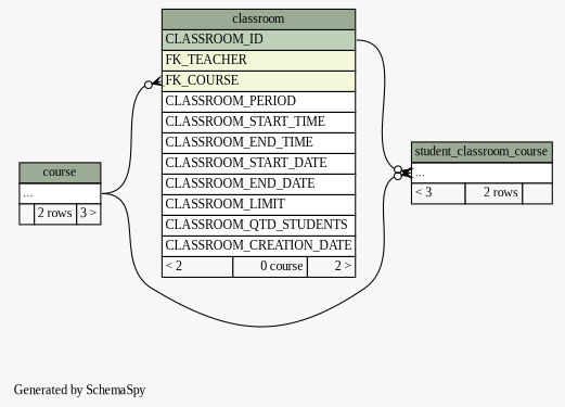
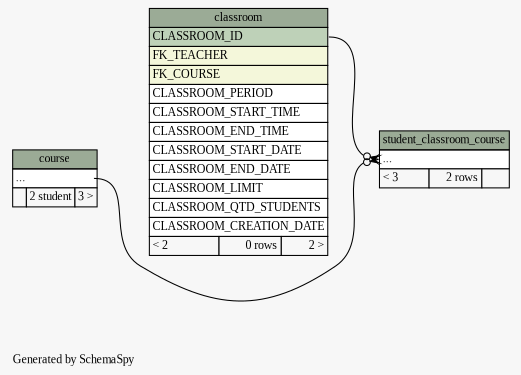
  digraph {
    bgcolor="#f7f7f7"
    fontname="Liberation Serif"
    fontsize=11
    label="\nGenerated by SchemaSpy"
    labeljust=l
    nodesep=0.18
    rankdir=RL
    ranksep=0.46
    node [fontname="Liberation Serif" fontsize=11 shape=plaintext]
    edge [arrowhead=none arrowsize=0.8 arrowtail=crowodot dir=back fontname="Liberation Serif" headport="elipses:e" tailport="elipses:w"]
-   n1 [label=<     <TABLE BORDER="0" CELLBORDER="1" CELLSPACING="0" BGCOLOR="#ffffff">       <TR><TD COLSPAN="3" BGCOLOR="#9bab96" ALIGN="CENTER">classroom</TD></TR>       <TR><TD PORT="CLASSROOM_ID" COLSPAN="3" BGCOLOR="#bed1b8" ALIGN="LEFT">CLASSROOM_ID</TD></TR>       <TR><TD PORT="FK_TEACHER" COLSPAN="3" BGCOLOR="#f4f7da" ALIGN="LEFT">FK_TEACHER</TD></TR>       <TR><TD PORT="FK_COURSE" COLSPAN="3" BGCOLOR="#f4f7da" ALIGN="LEFT">FK_COURSE</TD></TR>       <TR><TD PORT="CLASSROOM_PERIOD" COLSPAN="3" ALIGN="LEFT">CLASSROOM_PERIOD</TD></TR>       <TR><TD PORT="CLASSROOM_START_TIME" COLSPAN="3" ALIGN="LEFT">CLASSROOM_START_TIME</TD></TR>       <TR><TD PORT="CLASSROOM_END_TIME" COLSPAN="3" ALIGN="LEFT">CLASSROOM_END_TIME</TD></TR>       <TR><TD PORT="CLASSROOM_START_DATE" COLSPAN="3" ALIGN="LEFT">CLASSROOM_START_DATE</TD></TR>       <TR><TD PORT="CLASSROOM_END_DATE" COLSPAN="3" ALIGN="LEFT">CLASSROOM_END_DATE</TD></TR>       <TR><TD PORT="CLASSROOM_LIMIT" COLSPAN="3" ALIGN="LEFT">CLASSROOM_LIMIT</TD></TR>       <TR><TD PORT="CLASSROOM_QTD_STUDENTS" COLSPAN="3" ALIGN="LEFT">CLASSROOM_QTD_STUDENTS</TD></TR>       <TR><TD PORT="CLASSROOM_CREATION_DATE" COLSPAN="3" ALIGN="LEFT">CLASSROOM_CREATION_DATE</TD></TR>       <TR><TD ALIGN="LEFT" BGCOLOR="#f7f7f7">&lt; 2</TD><TD ALIGN="RIGHT" BGCOLOR="#f7f7f7">0 course</TD><TD ALIGN="RIGHT" BGCOLOR="#f7f7f7">2 &gt;</TD></TR>     </TABLE>>]
-   n2 [label=<     <TABLE BORDER="0" CELLBORDER="1" CELLSPACING="0" BGCOLOR="#ffffff">       <TR><TD COLSPAN="3" BGCOLOR="#9bab96" ALIGN="CENTER">course</TD></TR>       <TR><TD PORT="elipses" COLSPAN="3" ALIGN="LEFT">...</TD></TR>       <TR><TD ALIGN="LEFT" BGCOLOR="#f7f7f7">  </TD><TD ALIGN="RIGHT" BGCOLOR="#f7f7f7">2 rows</TD><TD ALIGN="RIGHT" BGCOLOR="#f7f7f7">3 &gt;</TD></TR>     </TABLE>>]
+   n1 [label=<     <TABLE BORDER="0" CELLBORDER="1" CELLSPACING="0" BGCOLOR="#ffffff">       <TR><TD COLSPAN="3" BGCOLOR="#9bab96" ALIGN="CENTER">classroom</TD></TR>       <TR><TD PORT="CLASSROOM_ID" COLSPAN="3" BGCOLOR="#bed1b8" ALIGN="LEFT">CLASSROOM_ID</TD></TR>       <TR><TD PORT="FK_TEACHER" COLSPAN="3" BGCOLOR="#f4f7da" ALIGN="LEFT">FK_TEACHER</TD></TR>       <TR><TD PORT="FK_COURSE" COLSPAN="3" BGCOLOR="#f4f7da" ALIGN="LEFT">FK_COURSE</TD></TR>       <TR><TD PORT="CLASSROOM_PERIOD" COLSPAN="3" ALIGN="LEFT">CLASSROOM_PERIOD</TD></TR>       <TR><TD PORT="CLASSROOM_START_TIME" COLSPAN="3" ALIGN="LEFT">CLASSROOM_START_TIME</TD></TR>       <TR><TD PORT="CLASSROOM_END_TIME" COLSPAN="3" ALIGN="LEFT">CLASSROOM_END_TIME</TD></TR>       <TR><TD PORT="CLASSROOM_START_DATE" COLSPAN="3" ALIGN="LEFT">CLASSROOM_START_DATE</TD></TR>       <TR><TD PORT="CLASSROOM_END_DATE" COLSPAN="3" ALIGN="LEFT">CLASSROOM_END_DATE</TD></TR>       <TR><TD PORT="CLASSROOM_LIMIT" COLSPAN="3" ALIGN="LEFT">CLASSROOM_LIMIT</TD></TR>       <TR><TD PORT="CLASSROOM_QTD_STUDENTS" COLSPAN="3" ALIGN="LEFT">CLASSROOM_QTD_STUDENTS</TD></TR>       <TR><TD PORT="CLASSROOM_CREATION_DATE" COLSPAN="3" ALIGN="LEFT">CLASSROOM_CREATION_DATE</TD></TR>       <TR><TD ALIGN="LEFT" BGCOLOR="#f7f7f7">&lt; 2</TD><TD ALIGN="RIGHT" BGCOLOR="#f7f7f7">0 rows</TD><TD ALIGN="RIGHT" BGCOLOR="#f7f7f7">2 &gt;</TD></TR>     </TABLE>>]
+   n2 [label=<     <TABLE BORDER="0" CELLBORDER="1" CELLSPACING="0" BGCOLOR="#ffffff">       <TR><TD COLSPAN="3" BGCOLOR="#9bab96" ALIGN="CENTER">course</TD></TR>       <TR><TD PORT="elipses" COLSPAN="3" ALIGN="LEFT">...</TD></TR>       <TR><TD ALIGN="LEFT" BGCOLOR="#f7f7f7">  </TD><TD ALIGN="RIGHT" BGCOLOR="#f7f7f7">2 student</TD><TD ALIGN="RIGHT" BGCOLOR="#f7f7f7">3 &gt;</TD></TR>     </TABLE>>]
    n3 [label=<     <TABLE BORDER="0" CELLBORDER="1" CELLSPACING="0" BGCOLOR="#ffffff">       <TR><TD COLSPAN="3" BGCOLOR="#9bab96" ALIGN="CENTER">student_classroom_course</TD></TR>       <TR><TD PORT="elipses" COLSPAN="3" ALIGN="LEFT">...</TD></TR>       <TR><TD ALIGN="LEFT" BGCOLOR="#f7f7f7">&lt; 3</TD><TD ALIGN="RIGHT" BGCOLOR="#f7f7f7">2 rows</TD><TD ALIGN="RIGHT" BGCOLOR="#f7f7f7">  </TD></TR>     </TABLE>>]
-   n1 -> n2 [tailport="FK_COURSE:w"]
    n3 -> n1 [headport="CLASSROOM_ID:e"]
    n3 -> n2
  }
